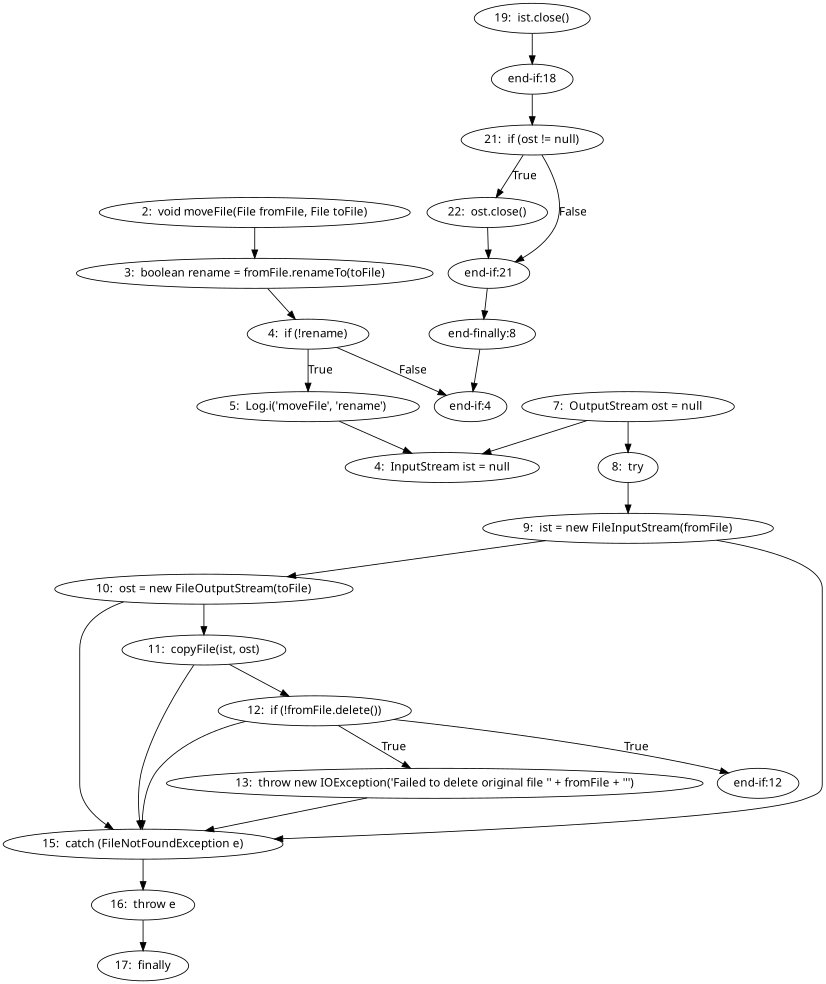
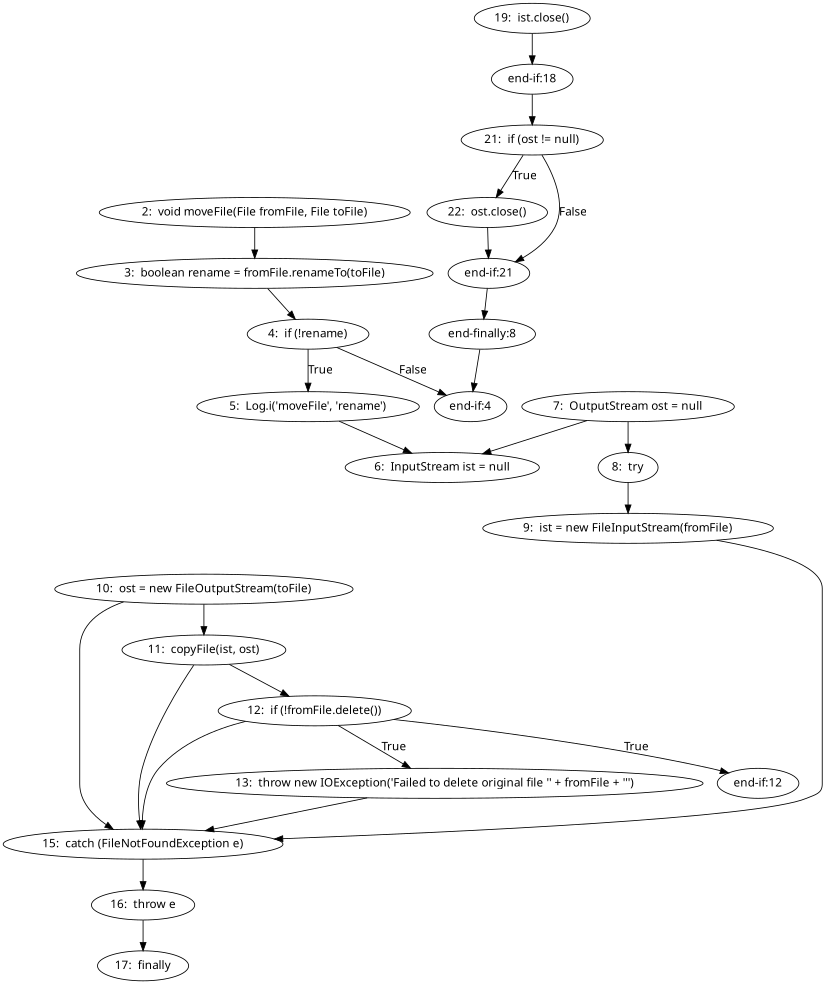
  digraph {
    fontname="Noto Sans"
    node [fontname="Noto Sans"]
    edge [fontname="Noto Sans"]
    n1 [label="2:  void moveFile(File fromFile, File toFile)"]
    n2 [label="3:  boolean rename = fromFile.renameTo(toFile)"]
    n3 [label="4:  if (!rename)"]
    n4 [label="5:  Log.i('moveFile', 'rename')"]
    n5 [label="end-if:4"]
-   n6 [label="4:  InputStream ist = null"]
+   n6 [label="6:  InputStream ist = null"]
    n7 [label="7:  OutputStream ost = null"]
    n8 [label="8:  try"]
    n9 [label="9:  ist = new FileInputStream(fromFile)"]
    n10 [label="10:  ost = new FileOutputStream(toFile)"]
    n11 [label="15:  catch (FileNotFoundException e)"]
    n12 [label="11:  copyFile(ist, ost)"]
    n13 [label="16:  throw e"]
    n14 [label="12:  if (!fromFile.delete())"]
    n15 [label="17:  finally"]
    n16 [label="19:  ist.close()"]
    n17 [label="end-if:18"]
    n18 [label="21:  if (ost != null)"]
    n19 [label="22:  ost.close()"]
    n20 [label="end-if:21"]
    n21 [label="end-finally:8"]
    n22 [label="13:  throw new IOException('Failed to delete original file '' + fromFile + ''')"]
    n23 [label="end-if:12"]
    n1 -> n2
    n2 -> n3
    n3 -> n4 [label=True]
    n3 -> n5 [label=False]
    n4 -> n6
    n7 -> n6
    n7 -> n8
    n8 -> n9
-   n9 -> n10
    n9 -> n11
    n10 -> n11
    n10 -> n12
    n11 -> n13
    n12 -> n11
    n12 -> n14
    n13 -> n15
    n14 -> n11
    n14 -> n22 [label=True]
    n14 -> n23 [label=True]
    n16 -> n17
    n17 -> n18
    n18 -> n19 [label=True]
    n18 -> n20 [label=False]
    n19 -> n20
    n20 -> n21
    n21 -> n5
    n22 -> n11
  }
